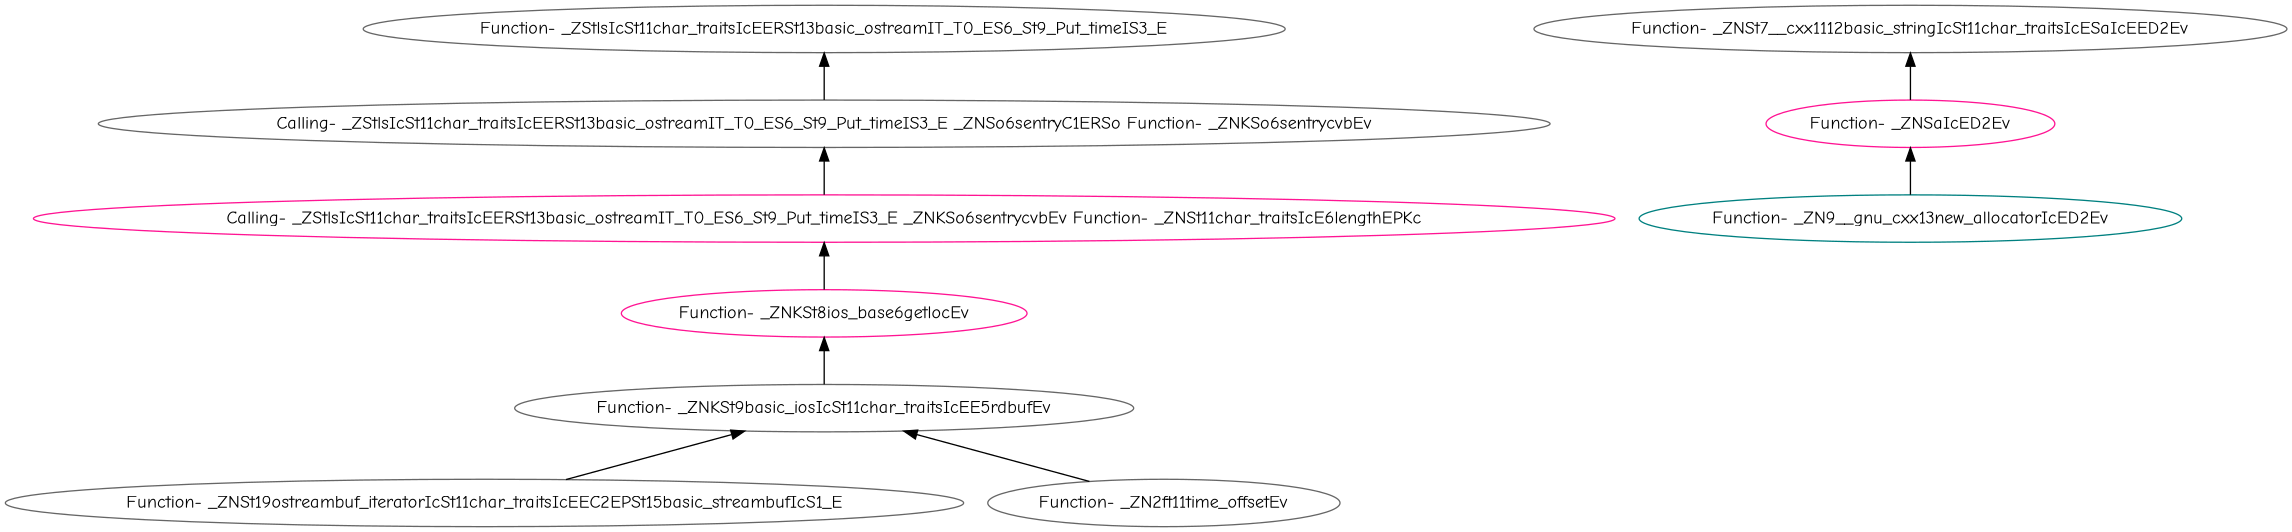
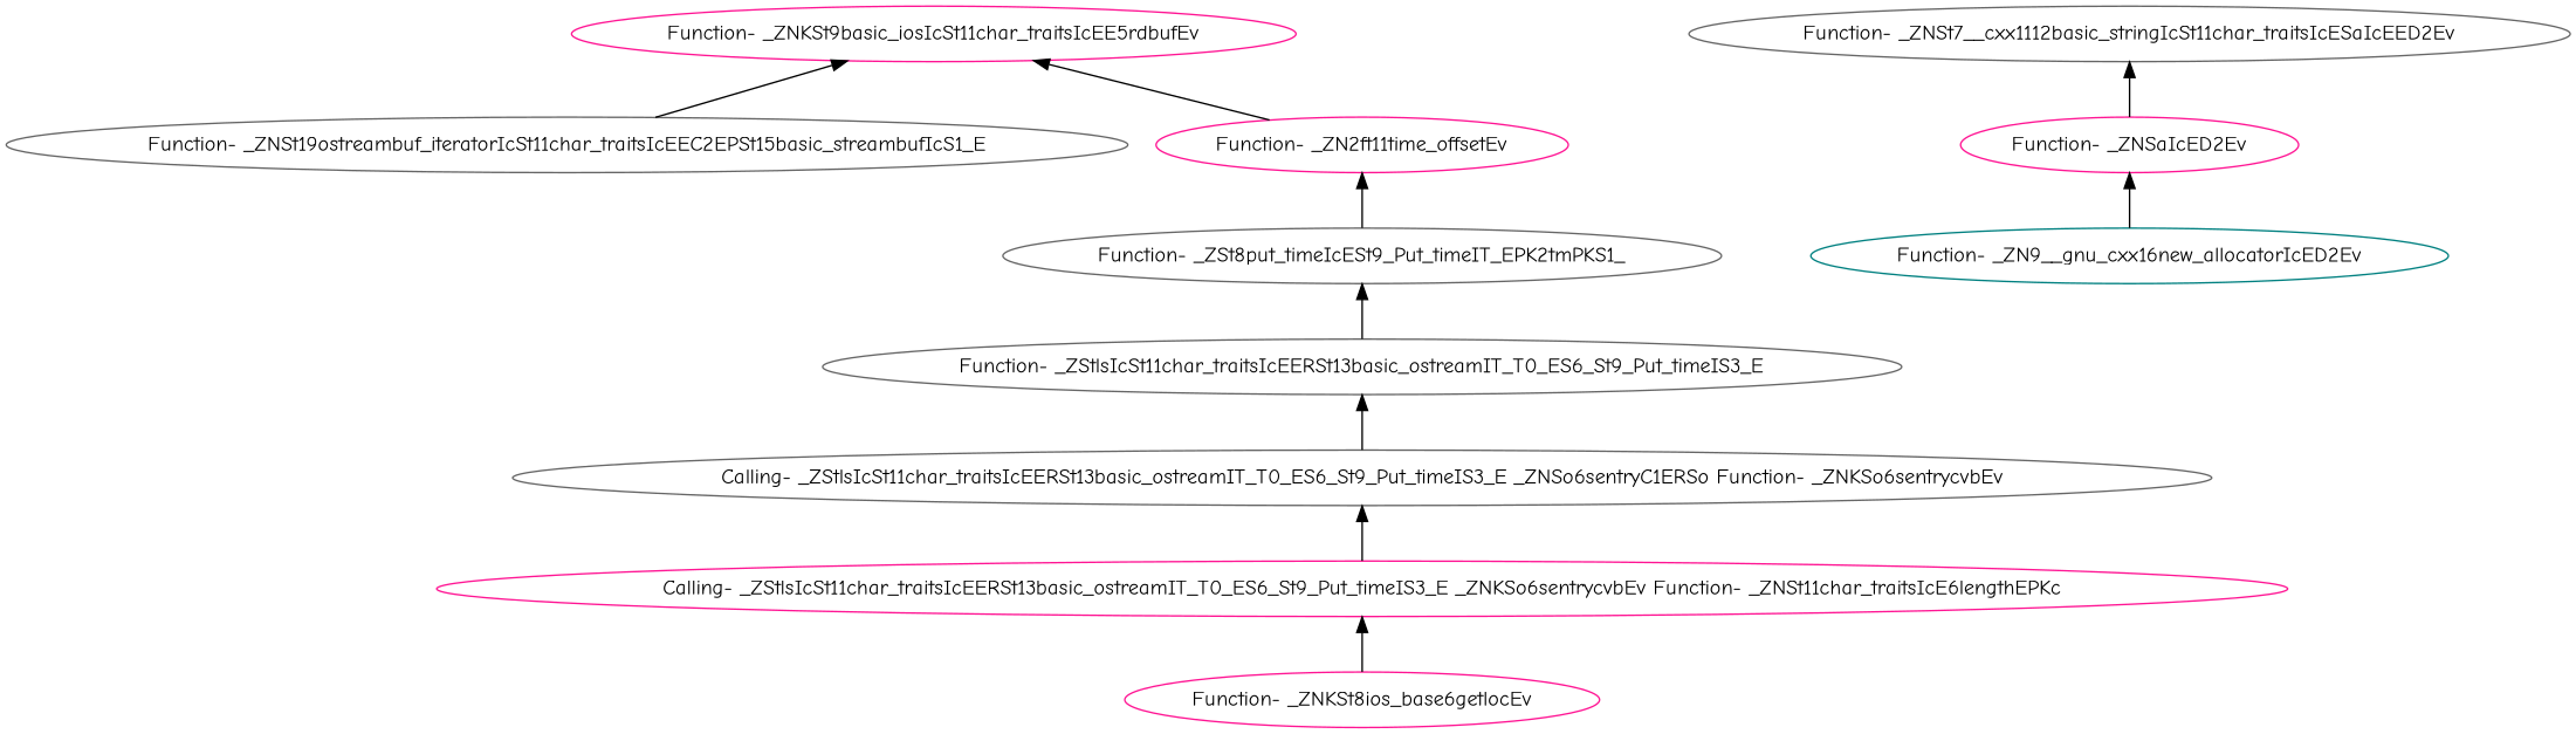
  digraph {
    fontname="Comic Neue"
    node [color=deeppink fontname="Comic Neue"]
    edge [dir=back fontname="Comic Neue"]
-   "Function- _ZNKSt9basic_iosIcSt11char_traitsIcEE5rdbufEv" [color=gray40]
+   "Function- _ZNKSt9basic_iosIcSt11char_traitsIcEE5rdbufEv"
    "Function- _ZNSt19ostreambuf_iteratorIcSt11char_traitsIcEEC2EPSt15basic_streambufIcS1_E" [color=gray40]
-   "Function- _ZN2ft11time_offsetEv" [color=gray40]
+   "Function- _ZN2ft11time_offsetEv"
    "Function- _ZNKSt8ios_base6getlocEv"
    "Calling- _ZStlsIcSt11char_traitsIcEERSt13basic_ostreamIT_T0_ES6_St9_Put_timeIS3_E _ZNKSo6sentrycvbEv Function- _ZNSt11char_traitsIcE6lengthEPKc"
    "Calling- _ZStlsIcSt11char_traitsIcEERSt13basic_ostreamIT_T0_ES6_St9_Put_timeIS3_E _ZNSo6sentryC1ERSo Function- _ZNKSo6sentrycvbEv" [color=gray40]
    "Function- _ZStlsIcSt11char_traitsIcEERSt13basic_ostreamIT_T0_ES6_St9_Put_timeIS3_E" [color=gray40]
-   "Function- _ZN9__gnu_cxx13new_allocatorIcED2Ev" [color=teal]
+   "Function- _ZSt8put_timeIcESt9_Put_timeIT_EPK2tmPKS1_" [color=gray40]
+   "Function- _ZN9__gnu_cxx13new_allocatorIcED2Ev" [color=teal label="Function- _ZN9__gnu_cxx16new_allocatorIcED2Ev"]
    "Function- _ZNSaIcED2Ev"
    "Function- _ZNSt7__cxx1112basic_stringIcSt11char_traitsIcESaIcEED2Ev" [color=gray40]
    "Function- _ZNKSt9basic_iosIcSt11char_traitsIcEE5rdbufEv" -> "Function- _ZNSt19ostreambuf_iteratorIcSt11char_traitsIcEEC2EPSt15basic_streambufIcS1_E"
    "Function- _ZNKSt9basic_iosIcSt11char_traitsIcEE5rdbufEv" -> "Function- _ZN2ft11time_offsetEv"
-   "Function- _ZNKSt8ios_base6getlocEv" -> "Function- _ZNKSt9basic_iosIcSt11char_traitsIcEE5rdbufEv"
+   "Function- _ZN2ft11time_offsetEv" -> "Function- _ZSt8put_timeIcESt9_Put_timeIT_EPK2tmPKS1_"
    "Calling- _ZStlsIcSt11char_traitsIcEERSt13basic_ostreamIT_T0_ES6_St9_Put_timeIS3_E _ZNKSo6sentrycvbEv Function- _ZNSt11char_traitsIcE6lengthEPKc" -> "Function- _ZNKSt8ios_base6getlocEv"
    "Calling- _ZStlsIcSt11char_traitsIcEERSt13basic_ostreamIT_T0_ES6_St9_Put_timeIS3_E _ZNSo6sentryC1ERSo Function- _ZNKSo6sentrycvbEv" -> "Calling- _ZStlsIcSt11char_traitsIcEERSt13basic_ostreamIT_T0_ES6_St9_Put_timeIS3_E _ZNKSo6sentrycvbEv Function- _ZNSt11char_traitsIcE6lengthEPKc"
    "Function- _ZStlsIcSt11char_traitsIcEERSt13basic_ostreamIT_T0_ES6_St9_Put_timeIS3_E" -> "Calling- _ZStlsIcSt11char_traitsIcEERSt13basic_ostreamIT_T0_ES6_St9_Put_timeIS3_E _ZNSo6sentryC1ERSo Function- _ZNKSo6sentrycvbEv"
+   "Function- _ZSt8put_timeIcESt9_Put_timeIT_EPK2tmPKS1_" -> "Function- _ZStlsIcSt11char_traitsIcEERSt13basic_ostreamIT_T0_ES6_St9_Put_timeIS3_E"
    "Function- _ZNSaIcED2Ev" -> "Function- _ZN9__gnu_cxx13new_allocatorIcED2Ev"
    "Function- _ZNSt7__cxx1112basic_stringIcSt11char_traitsIcESaIcEED2Ev" -> "Function- _ZNSaIcED2Ev"
  }
